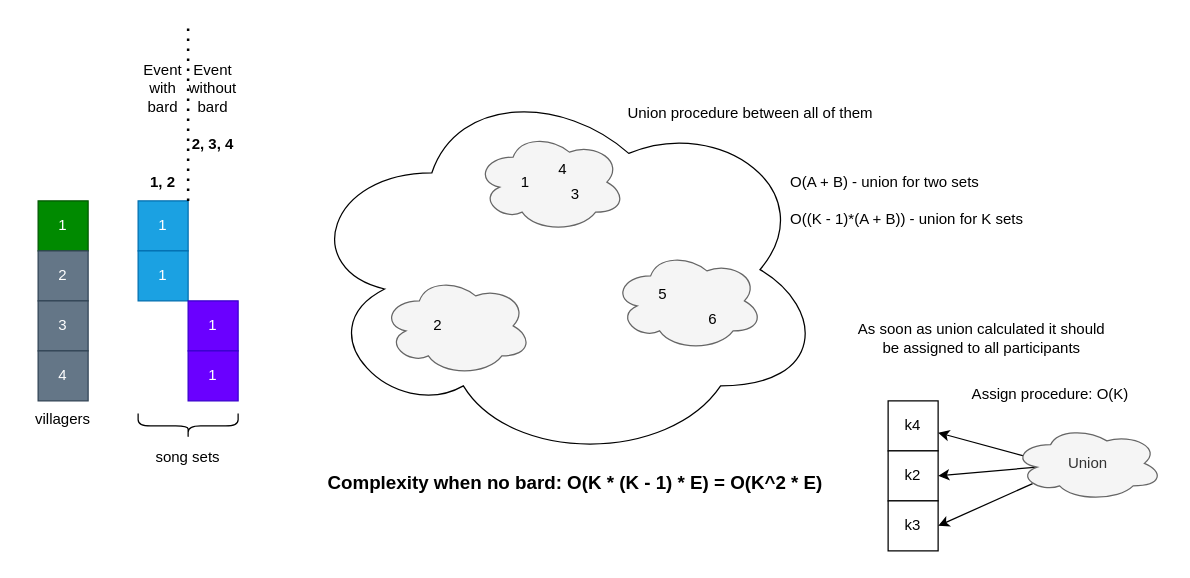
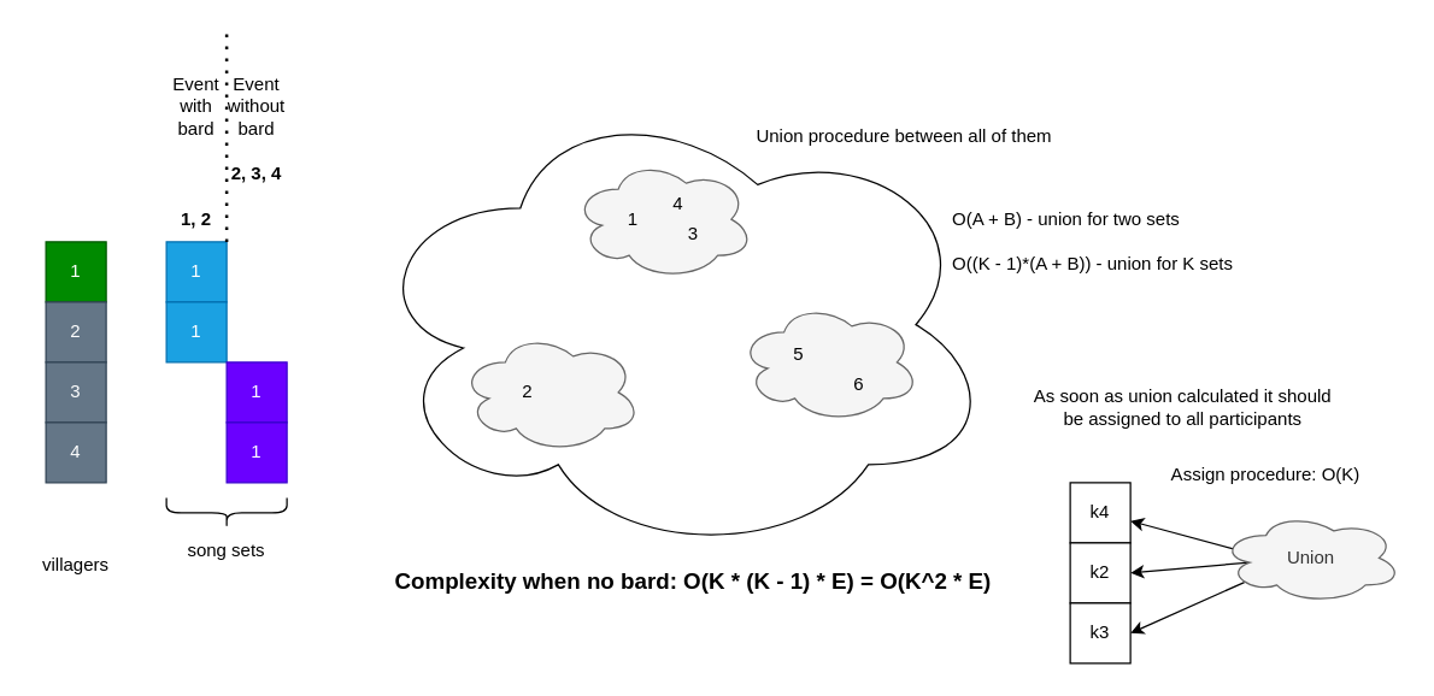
  <mxCell id="0" />
  <mxCell id="1" parent="0" />
  <mxCell id="2" value="" style="ellipse;shape=cloud;whiteSpace=wrap;html=1;" vertex="1" parent="1"><mxGeometry x="240" y="60" width="420" height="310" as="geometry" /></mxCell>
  <mxCell id="3" value="1" style="rounded=0;whiteSpace=wrap;html=1;fillColor=#008a00;fontColor=#ffffff;strokeColor=#005700;" vertex="1" parent="1"><mxGeometry x="30" y="160" width="40" height="40" as="geometry" /></mxCell>
  <mxCell id="4" value="2" style="rounded=0;whiteSpace=wrap;html=1;fillColor=#647687;fontColor=#ffffff;strokeColor=#314354;" vertex="1" parent="1"><mxGeometry x="30" y="200" width="40" height="40" as="geometry" /></mxCell>
  <mxCell id="5" value="3" style="rounded=0;whiteSpace=wrap;html=1;fillColor=#647687;fontColor=#ffffff;strokeColor=#314354;" vertex="1" parent="1"><mxGeometry x="30" y="240" width="40" height="40" as="geometry" /></mxCell>
  <mxCell id="6" value="4" style="rounded=0;whiteSpace=wrap;html=1;fillColor=#647687;fontColor=#ffffff;strokeColor=#314354;" vertex="1" parent="1"><mxGeometry x="30" y="280" width="40" height="40" as="geometry" /></mxCell>
  <mxCell id="7" value="1" style="rounded=0;whiteSpace=wrap;html=1;fillColor=#1ba1e2;fontColor=#ffffff;strokeColor=#006EAF;" vertex="1" parent="1"><mxGeometry x="110" y="160" width="40" height="40" as="geometry" /></mxCell>
  <mxCell id="8" value="1" style="rounded=0;whiteSpace=wrap;html=1;fillColor=#1ba1e2;fontColor=#ffffff;strokeColor=#006EAF;" vertex="1" parent="1"><mxGeometry x="110" y="200" width="40" height="40" as="geometry" /></mxCell>
  <mxCell id="9" value="1" style="rounded=0;whiteSpace=wrap;html=1;fillColor=#6a00ff;fontColor=#ffffff;strokeColor=#3700CC;" vertex="1" parent="1"><mxGeometry x="150" y="240" width="40" height="40" as="geometry" /></mxCell>
  <mxCell id="10" value="1" style="rounded=0;whiteSpace=wrap;html=1;fillColor=#6a00ff;fontColor=#ffffff;strokeColor=#3700CC;" vertex="1" parent="1"><mxGeometry x="150" y="280" width="40" height="40" as="geometry" /></mxCell>
  <mxCell id="11" value="1, 2" style="text;html=1;strokeColor=none;fillColor=none;align=center;verticalAlign=middle;whiteSpace=wrap;rounded=0;fontStyle=1" vertex="1" parent="1"><mxGeometry x="110" y="130" width="40" height="30" as="geometry" /></mxCell>
  <mxCell id="12" value="2, 3, 4" style="text;html=1;strokeColor=none;fillColor=none;align=center;verticalAlign=middle;whiteSpace=wrap;rounded=0;fontStyle=1" vertex="1" parent="1"><mxGeometry x="150" y="100" width="40" height="30" as="geometry" /></mxCell>
  <mxCell id="13" value="" style="ellipse;shape=cloud;whiteSpace=wrap;html=1;fillColor=#f5f5f5;fontColor=#333333;strokeColor=#666666;" vertex="1" parent="1"><mxGeometry x="380" y="105" width="120" height="80" as="geometry" /></mxCell>
  <mxCell id="14" value="1" style="text;html=1;strokeColor=none;fillColor=none;align=center;verticalAlign=middle;whiteSpace=wrap;rounded=0;" vertex="1" parent="1"><mxGeometry x="390" y="130" width="60" height="30" as="geometry" /></mxCell>
  <mxCell id="15" value="3" style="text;html=1;strokeColor=none;fillColor=none;align=center;verticalAlign=middle;whiteSpace=wrap;rounded=0;" vertex="1" parent="1"><mxGeometry x="430" y="140" width="60" height="30" as="geometry" /></mxCell>
  <mxCell id="16" value="4" style="text;html=1;strokeColor=none;fillColor=none;align=center;verticalAlign=middle;whiteSpace=wrap;rounded=0;" vertex="1" parent="1"><mxGeometry x="420" y="120" width="60" height="30" as="geometry" /></mxCell>
  <mxCell id="17" value="" style="ellipse;shape=cloud;whiteSpace=wrap;html=1;fillColor=#f5f5f5;fontColor=#333333;strokeColor=#666666;" vertex="1" parent="1"><mxGeometry x="305" y="220" width="120" height="80" as="geometry" /></mxCell>
  <mxCell id="18" value="" style="ellipse;shape=cloud;whiteSpace=wrap;html=1;fillColor=#f5f5f5;fontColor=#333333;strokeColor=#666666;" vertex="1" parent="1"><mxGeometry x="490" y="200" width="120" height="80" as="geometry" /></mxCell>
  <mxCell id="19" value="2" style="text;html=1;strokeColor=none;fillColor=none;align=center;verticalAlign=middle;whiteSpace=wrap;rounded=0;" vertex="1" parent="1"><mxGeometry x="320" y="245" width="60" height="30" as="geometry" /></mxCell>
  <mxCell id="20" value="5" style="text;html=1;strokeColor=none;fillColor=none;align=center;verticalAlign=middle;whiteSpace=wrap;rounded=0;" vertex="1" parent="1"><mxGeometry x="500" y="220" width="60" height="30" as="geometry" /></mxCell>
  <mxCell id="21" value="6" style="text;html=1;strokeColor=none;fillColor=none;align=center;verticalAlign=middle;whiteSpace=wrap;rounded=0;" vertex="1" parent="1"><mxGeometry x="540" y="240" width="60" height="30" as="geometry" /></mxCell>
  <mxCell id="22" value="Union procedure between all of them" style="text;html=1;strokeColor=none;fillColor=none;align=center;verticalAlign=middle;whiteSpace=wrap;rounded=0;" vertex="1" parent="1"><mxGeometry x="500" y="75" width="200" height="30" as="geometry" /></mxCell>
  <mxCell id="23" value="O(A + B) - union for two sets" style="text;html=1;strokeColor=none;fillColor=none;align=left;verticalAlign=middle;whiteSpace=wrap;rounded=0;" vertex="1" parent="1"><mxGeometry x="630" y="130" width="170" height="30" as="geometry" /></mxCell>
  <mxCell id="24" value="O((K - 1)*(A + B)) - union for K sets" style="text;html=1;strokeColor=none;fillColor=none;align=left;verticalAlign=middle;whiteSpace=wrap;rounded=0;" vertex="1" parent="1"><mxGeometry x="630" y="160" width="240" height="30" as="geometry" /></mxCell>
- <mxCell id="25" value="villagers" style="text;html=1;strokeColor=none;fillColor=none;align=center;verticalAlign=middle;whiteSpace=wrap;rounded=0;" vertex="1" parent="1"><mxGeometry x="20" y="320" width="60" height="30" as="geometry" /></mxCell>
+ <mxCell id="25" value="villagers" style="text;html=1;strokeColor=none;fillColor=none;align=center;verticalAlign=middle;whiteSpace=wrap;rounded=0;" vertex="1" parent="1"><mxGeometry x="20" y="360" width="60" height="30" as="geometry" /></mxCell>
  <mxCell id="26" value="song sets" style="text;html=1;strokeColor=none;fillColor=none;align=center;verticalAlign=middle;whiteSpace=wrap;rounded=0;" vertex="1" parent="1"><mxGeometry x="110" y="350" width="80" height="30" as="geometry" /></mxCell>
  <mxCell id="27" value="" style="shape=curlyBracket;whiteSpace=wrap;html=1;rounded=1;flipH=1;rotation=90;" vertex="1" parent="1"><mxGeometry x="140" y="300" width="20" height="80" as="geometry" /></mxCell>
  <mxCell id="28" value="Event without bard" style="text;html=1;strokeColor=none;fillColor=none;align=center;verticalAlign=middle;whiteSpace=wrap;rounded=0;" vertex="1" parent="1"><mxGeometry x="150" y="40" width="40" height="60" as="geometry" /></mxCell>
  <mxCell id="29" value="Event with bard" style="text;html=1;strokeColor=none;fillColor=none;align=center;verticalAlign=middle;whiteSpace=wrap;rounded=0;" vertex="1" parent="1"><mxGeometry x="110" y="40" width="40" height="60" as="geometry" /></mxCell>
  <mxCell id="30" value="" style="endArrow=none;dashed=1;html=1;dashPattern=1 3;strokeWidth=2;rounded=0;exitX=1;exitY=0;exitDx=0;exitDy=0;" edge="1" parent="1" source="7"><mxGeometry width="50" height="50" relative="1" as="geometry"><mxPoint x="130" y="20" as="sourcePoint" /><mxPoint x="150" y="20" as="targetPoint" /></mxGeometry></mxCell>
  <mxCell id="31" value="As soon as union calculated it should be assigned to all participants" style="text;html=1;strokeColor=none;fillColor=none;align=center;verticalAlign=middle;whiteSpace=wrap;rounded=0;" vertex="1" parent="1"><mxGeometry x="680" y="240" width="210" height="60" as="geometry" /></mxCell>
  <mxCell id="32" value="k4" style="rounded=0;whiteSpace=wrap;html=1;" vertex="1" parent="1"><mxGeometry x="710" y="320" width="40" height="40" as="geometry" /></mxCell>
  <mxCell id="33" value="k2" style="rounded=0;whiteSpace=wrap;html=1;" vertex="1" parent="1"><mxGeometry x="710" y="360" width="40" height="40" as="geometry" /></mxCell>
  <mxCell id="34" value="k3" style="rounded=0;whiteSpace=wrap;html=1;" vertex="1" parent="1"><mxGeometry x="710" y="400" width="40" height="40" as="geometry" /></mxCell>
  <mxCell id="35" style="rounded=0;orthogonalLoop=1;jettySize=auto;html=1;exitX=0.07;exitY=0.4;exitDx=0;exitDy=0;exitPerimeter=0;" edge="1" parent="1" source="38" target="32"><mxGeometry relative="1" as="geometry" /></mxCell>
  <mxCell id="36" style="rounded=0;orthogonalLoop=1;jettySize=auto;html=1;exitX=0.16;exitY=0.55;exitDx=0;exitDy=0;exitPerimeter=0;entryX=1;entryY=0.5;entryDx=0;entryDy=0;" edge="1" parent="1" source="38" target="33"><mxGeometry relative="1" as="geometry" /></mxCell>
  <mxCell id="37" style="rounded=0;orthogonalLoop=1;jettySize=auto;html=1;exitX=0.13;exitY=0.77;exitDx=0;exitDy=0;exitPerimeter=0;entryX=1;entryY=0.5;entryDx=0;entryDy=0;" edge="1" parent="1" source="38" target="34"><mxGeometry relative="1" as="geometry" /></mxCell>
  <mxCell id="38" value="Union" style="ellipse;shape=cloud;whiteSpace=wrap;html=1;fillColor=#f5f5f5;fontColor=#333333;strokeColor=#666666;" vertex="1" parent="1"><mxGeometry x="810" y="340" width="120" height="60" as="geometry" /></mxCell>
  <mxCell id="39" value="Assign procedure: O(K)" style="text;html=1;strokeColor=none;fillColor=none;align=center;verticalAlign=middle;whiteSpace=wrap;rounded=0;" vertex="1" parent="1"><mxGeometry x="760" y="300" width="160" height="30" as="geometry" /></mxCell>
  <mxCell id="40" value="Complexity when no bard: O(K * (K - 1) * E) = O(K^2 * E)" style="text;html=1;strokeColor=none;fillColor=none;align=left;verticalAlign=middle;whiteSpace=wrap;rounded=0;fontSize=15;fontStyle=1" vertex="1" parent="1"><mxGeometry x="260" y="370" width="410" height="30" as="geometry" /></mxCell>
